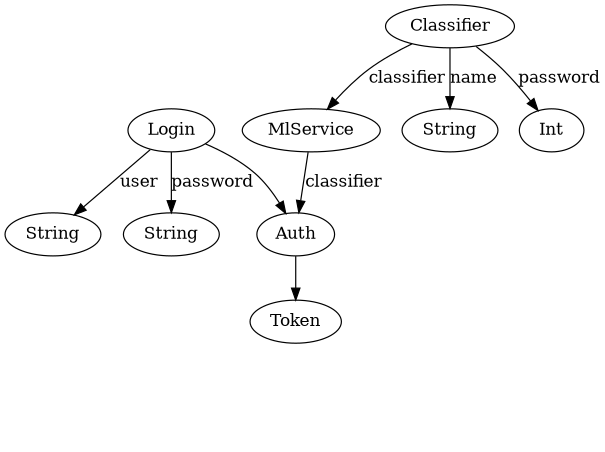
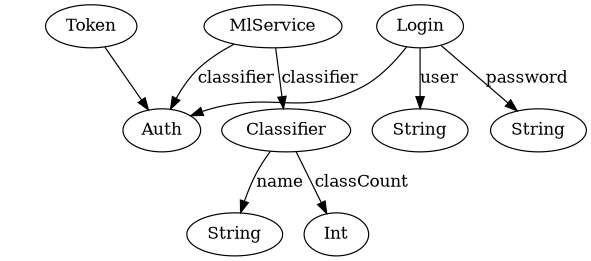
  digraph {
    n1 [label=MlService]
    n2 [label=Classifier]
    n3 [label=Auth]
    n4 [label=String]
    n5 [label=Int]
    n6 [label=Token]
    n7 [label=Login]
    n8 [label=String]
    n9 [label=String]
    n10 [label=String style=invis]
-   n2 -> n1 [label=classifier]
+   n1 -> n2 [label=classifier]
    n1 -> n3 [label=classifier]
    n2 -> n4 [label=name]
-   n2 -> n5 [label=password]
-   n3 -> n6
+   n2 -> n5 [label=classCount]
+   n6 -> n3
    n6 -> n10 [label=token style=invis]
    n7 -> n3
    n7 -> n8 [label=user]
    n7 -> n9 [label=password]
  }
